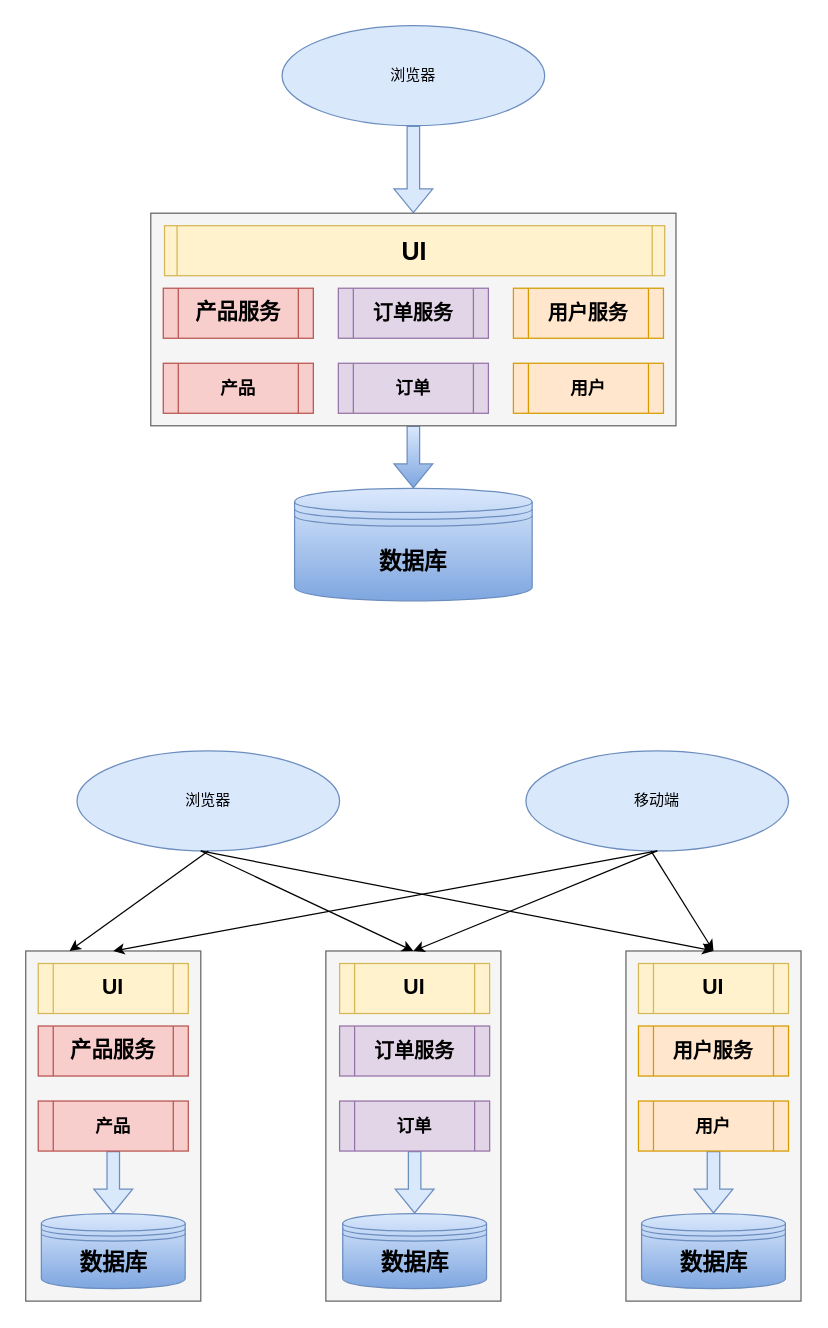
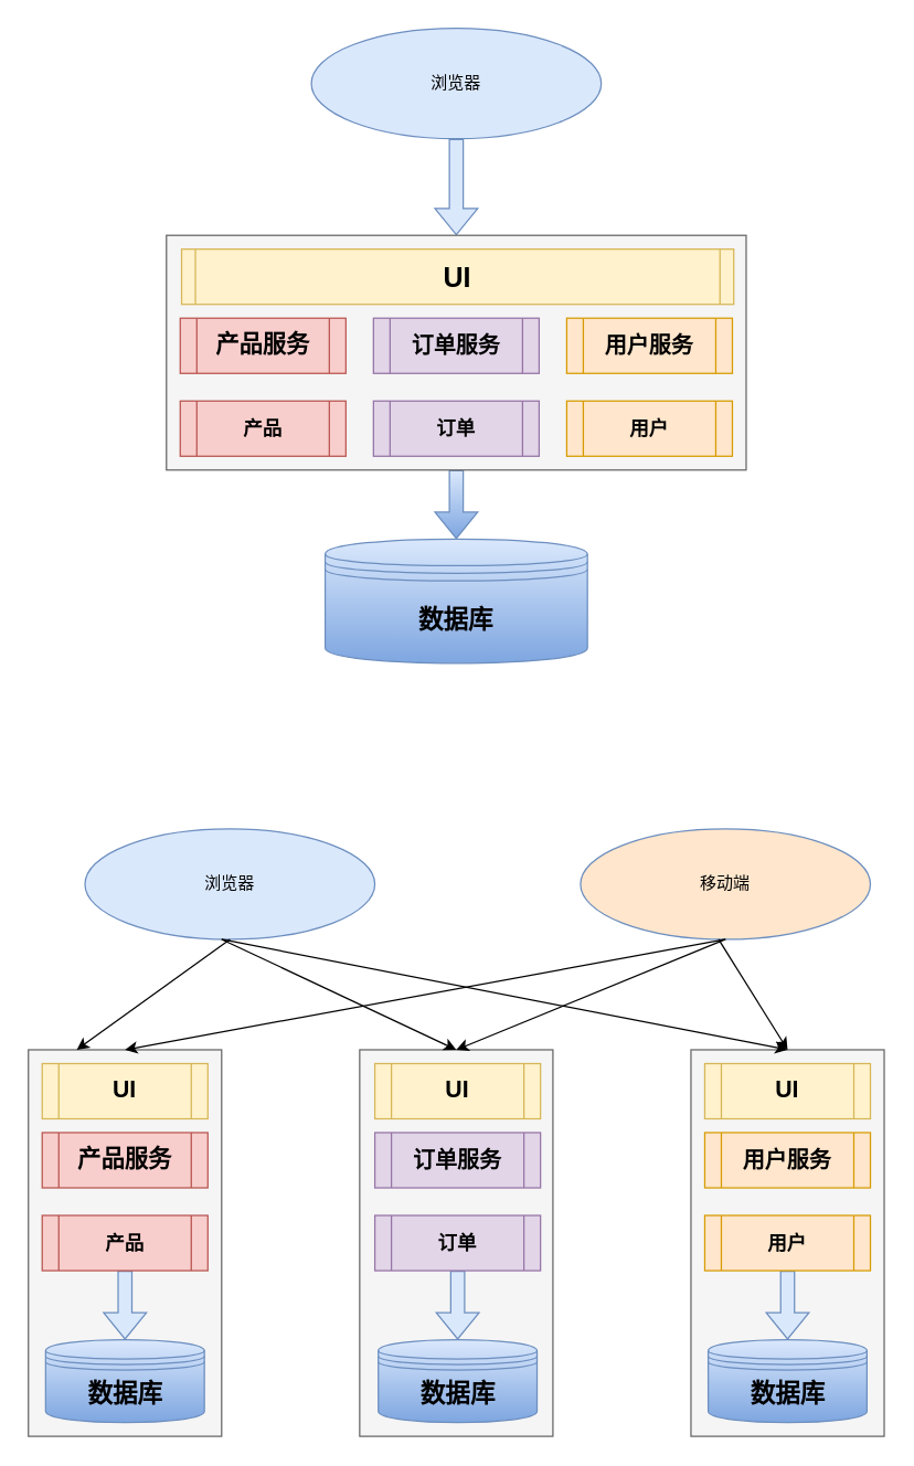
  <mxCell id="0" />
  <mxCell id="1" parent="0" />
  <mxCell id="2" style="edgeStyle=orthogonalEdgeStyle;rounded=0;orthogonalLoop=1;jettySize=auto;html=1;shape=flexArrow;fillColor=#dae8fc;strokeColor=#6c8ebf;" edge="1" parent="1" source="3" target="5"><mxGeometry relative="1" as="geometry" /></mxCell>
  <mxCell id="3" value="浏览器" style="ellipse;whiteSpace=wrap;html=1;fillColor=#dae8fc;strokeColor=#6c8ebf;" vertex="1" parent="1"><mxGeometry x="225" y="20" width="210" height="80" as="geometry" /></mxCell>
  <mxCell id="4" style="edgeStyle=orthogonalEdgeStyle;shape=flexArrow;rounded=0;orthogonalLoop=1;jettySize=auto;html=1;gradientColor=#7ea6e0;fillColor=#dae8fc;strokeColor=#6c8ebf;" edge="1" parent="1" source="5" target="13"><mxGeometry relative="1" as="geometry" /></mxCell>
  <mxCell id="5" value="" style="rounded=0;whiteSpace=wrap;html=1;fillColor=#f5f5f5;strokeColor=#666666;fontColor=#333333;" vertex="1" parent="1"><mxGeometry x="120" y="170" width="420" height="170" as="geometry" /></mxCell>
  <mxCell id="6" value="&lt;b&gt;&lt;font style=&quot;font-size: 20px&quot;&gt;UI&lt;/font&gt;&lt;/b&gt;" style="shape=process;whiteSpace=wrap;html=1;backgroundOutline=1;size=0.025;fillColor=#fff2cc;strokeColor=#d6b656;" vertex="1" parent="1"><mxGeometry x="131" y="180" width="400" height="40" as="geometry" /></mxCell>
  <mxCell id="7" value="&lt;b&gt;&lt;font style=&quot;font-size: 17px&quot;&gt;产品服务&lt;/font&gt;&lt;/b&gt;" style="shape=process;whiteSpace=wrap;html=1;backgroundOutline=1;fillColor=#f8cecc;strokeColor=#b85450;" vertex="1" parent="1"><mxGeometry x="130" y="230" width="120" height="40" as="geometry" /></mxCell>
  <mxCell id="8" value="&lt;b&gt;&lt;font style=&quot;font-size: 14px&quot;&gt;产品&lt;/font&gt;&lt;/b&gt;" style="shape=process;whiteSpace=wrap;html=1;backgroundOutline=1;fillColor=#f8cecc;strokeColor=#b85450;" vertex="1" parent="1"><mxGeometry x="130" y="290" width="120" height="40" as="geometry" /></mxCell>
  <mxCell id="9" value="&lt;b&gt;&lt;font style=&quot;font-size: 16px&quot;&gt;订单服务&lt;/font&gt;&lt;/b&gt;" style="shape=process;whiteSpace=wrap;html=1;backgroundOutline=1;fillColor=#e1d5e7;strokeColor=#9673a6;" vertex="1" parent="1"><mxGeometry x="270" y="230" width="120" height="40" as="geometry" /></mxCell>
  <mxCell id="10" value="&lt;b&gt;&lt;font style=&quot;font-size: 16px&quot;&gt;用户服务&lt;/font&gt;&lt;/b&gt;" style="shape=process;whiteSpace=wrap;html=1;backgroundOutline=1;fillColor=#ffe6cc;strokeColor=#d79b00;" vertex="1" parent="1"><mxGeometry x="410" y="230" width="120" height="40" as="geometry" /></mxCell>
  <mxCell id="11" value="&lt;b&gt;&lt;font style=&quot;font-size: 14px&quot;&gt;订单&lt;/font&gt;&lt;/b&gt;" style="shape=process;whiteSpace=wrap;html=1;backgroundOutline=1;fillColor=#e1d5e7;strokeColor=#9673a6;" vertex="1" parent="1"><mxGeometry x="270" y="290" width="120" height="40" as="geometry" /></mxCell>
  <mxCell id="12" value="&lt;b&gt;&lt;font style=&quot;font-size: 14px&quot;&gt;用户&lt;/font&gt;&lt;/b&gt;" style="shape=process;whiteSpace=wrap;html=1;backgroundOutline=1;fillColor=#ffe6cc;strokeColor=#d79b00;" vertex="1" parent="1"><mxGeometry x="410" y="290" width="120" height="40" as="geometry" /></mxCell>
  <mxCell id="13" value="&lt;b&gt;&lt;font style=&quot;font-size: 18px&quot;&gt;数据库&lt;/font&gt;&lt;/b&gt;" style="shape=datastore;whiteSpace=wrap;html=1;gradientColor=#7ea6e0;fillColor=#dae8fc;strokeColor=#6c8ebf;" vertex="1" parent="1"><mxGeometry x="235" y="390" width="190" height="90" as="geometry" /></mxCell>
  <mxCell id="14" value="浏览器" style="ellipse;whiteSpace=wrap;html=1;fillColor=#dae8fc;strokeColor=#6c8ebf;" vertex="1" parent="1"><mxGeometry x="61" y="600" width="210" height="80" as="geometry" /></mxCell>
  <mxCell id="15" value="" style="rounded=0;whiteSpace=wrap;html=1;fillColor=#f5f5f5;strokeColor=#666666;fontColor=#333333;" vertex="1" parent="1"><mxGeometry x="20" y="760" width="140" height="280" as="geometry" /></mxCell>
  <mxCell id="16" value="&lt;b&gt;&lt;font style=&quot;font-size: 17px&quot;&gt;产品服务&lt;/font&gt;&lt;/b&gt;" style="shape=process;whiteSpace=wrap;html=1;backgroundOutline=1;fillColor=#f8cecc;strokeColor=#b85450;" vertex="1" parent="1"><mxGeometry x="30" y="820" width="120" height="40" as="geometry" /></mxCell>
  <mxCell id="17" style="edgeStyle=orthogonalEdgeStyle;rounded=0;orthogonalLoop=1;jettySize=auto;html=1;shape=flexArrow;fillColor=#dae8fc;strokeColor=#6c8ebf;" edge="1" parent="1" source="18" target="19"><mxGeometry relative="1" as="geometry" /></mxCell>
  <mxCell id="18" value="&lt;b&gt;&lt;font style=&quot;font-size: 14px&quot;&gt;产品&lt;/font&gt;&lt;/b&gt;" style="shape=process;whiteSpace=wrap;html=1;backgroundOutline=1;fillColor=#f8cecc;strokeColor=#b85450;" vertex="1" parent="1"><mxGeometry x="30" y="880" width="120" height="40" as="geometry" /></mxCell>
  <mxCell id="19" value="&lt;b&gt;&lt;font style=&quot;font-size: 18px&quot;&gt;数据库&lt;/font&gt;&lt;/b&gt;" style="shape=datastore;whiteSpace=wrap;html=1;gradientColor=#7ea6e0;fillColor=#dae8fc;strokeColor=#6c8ebf;" vertex="1" parent="1"><mxGeometry x="32.5" y="970" width="115" height="60" as="geometry" /></mxCell>
- <mxCell id="20" value="移动端" style="ellipse;whiteSpace=wrap;html=1;fillColor=#dae8fc;strokeColor=#6c8ebf;" vertex="1" parent="1"><mxGeometry x="420" y="600" width="210" height="80" as="geometry" /></mxCell>
+ <mxCell id="20" value="移动端" style="ellipse;whiteSpace=wrap;html=1;fillColor=#ffe6cc;strokeColor=#6c8ebf;" vertex="1" parent="1"><mxGeometry x="420" y="600" width="210" height="80" as="geometry" /></mxCell>
  <mxCell id="21" value="" style="rounded=0;whiteSpace=wrap;html=1;fillColor=#f5f5f5;strokeColor=#666666;fontColor=#333333;" vertex="1" parent="1"><mxGeometry x="260" y="760" width="140" height="280" as="geometry" /></mxCell>
  <mxCell id="22" value="&lt;b&gt;&lt;font style=&quot;font-size: 16px&quot;&gt;订单服务&lt;/font&gt;&lt;/b&gt;" style="shape=process;whiteSpace=wrap;html=1;backgroundOutline=1;fillColor=#e1d5e7;strokeColor=#9673a6;" vertex="1" parent="1"><mxGeometry x="271" y="820" width="120" height="40" as="geometry" /></mxCell>
  <mxCell id="23" value="" style="edgeStyle=orthogonalEdgeStyle;rounded=0;orthogonalLoop=1;jettySize=auto;html=1;shape=flexArrow;fillColor=#dae8fc;strokeColor=#6c8ebf;" edge="1" parent="1" source="24" target="32"><mxGeometry relative="1" as="geometry" /></mxCell>
  <mxCell id="24" value="&lt;b&gt;&lt;font style=&quot;font-size: 14px&quot;&gt;订单&lt;/font&gt;&lt;/b&gt;" style="shape=process;whiteSpace=wrap;html=1;backgroundOutline=1;fillColor=#e1d5e7;strokeColor=#9673a6;" vertex="1" parent="1"><mxGeometry x="271" y="880" width="120" height="40" as="geometry" /></mxCell>
  <mxCell id="25" value="" style="rounded=0;whiteSpace=wrap;html=1;fillColor=#f5f5f5;strokeColor=#666666;fontColor=#333333;" vertex="1" parent="1"><mxGeometry x="500" y="760" width="140" height="280" as="geometry" /></mxCell>
  <mxCell id="26" value="&lt;b&gt;&lt;font style=&quot;font-size: 16px&quot;&gt;用户服务&lt;/font&gt;&lt;/b&gt;" style="shape=process;whiteSpace=wrap;html=1;backgroundOutline=1;fillColor=#ffe6cc;strokeColor=#d79b00;" vertex="1" parent="1"><mxGeometry x="510" y="820" width="120" height="40" as="geometry" /></mxCell>
  <mxCell id="27" value="" style="edgeStyle=orthogonalEdgeStyle;rounded=0;orthogonalLoop=1;jettySize=auto;html=1;shape=flexArrow;fillColor=#dae8fc;strokeColor=#6c8ebf;" edge="1" parent="1" source="28" target="33"><mxGeometry relative="1" as="geometry" /></mxCell>
  <mxCell id="28" value="&lt;b&gt;&lt;font style=&quot;font-size: 14px&quot;&gt;用户&lt;/font&gt;&lt;/b&gt;" style="shape=process;whiteSpace=wrap;html=1;backgroundOutline=1;fillColor=#ffe6cc;strokeColor=#d79b00;" vertex="1" parent="1"><mxGeometry x="510" y="880" width="120" height="40" as="geometry" /></mxCell>
  <mxCell id="29" value="&lt;b&gt;&lt;font style=&quot;font-size: 17px&quot;&gt;UI&lt;/font&gt;&lt;/b&gt;" style="shape=process;whiteSpace=wrap;html=1;backgroundOutline=1;fillColor=#fff2cc;strokeColor=#d6b656;" vertex="1" parent="1"><mxGeometry x="30" y="770" width="120" height="40" as="geometry" /></mxCell>
  <mxCell id="30" value="&lt;b&gt;&lt;font style=&quot;font-size: 17px&quot;&gt;UI&lt;/font&gt;&lt;/b&gt;" style="shape=process;whiteSpace=wrap;html=1;backgroundOutline=1;fillColor=#fff2cc;strokeColor=#d6b656;" vertex="1" parent="1"><mxGeometry x="271" y="770" width="120" height="40" as="geometry" /></mxCell>
  <mxCell id="31" value="&lt;b&gt;&lt;font style=&quot;font-size: 17px&quot;&gt;UI&lt;/font&gt;&lt;/b&gt;" style="shape=process;whiteSpace=wrap;html=1;backgroundOutline=1;fillColor=#fff2cc;strokeColor=#d6b656;" vertex="1" parent="1"><mxGeometry x="510" y="770" width="120" height="40" as="geometry" /></mxCell>
  <mxCell id="32" value="&lt;b&gt;&lt;font style=&quot;font-size: 18px&quot;&gt;数据库&lt;/font&gt;&lt;/b&gt;" style="shape=datastore;whiteSpace=wrap;html=1;gradientColor=#7ea6e0;fillColor=#dae8fc;strokeColor=#6c8ebf;" vertex="1" parent="1"><mxGeometry x="273.5" y="970" width="115" height="60" as="geometry" /></mxCell>
  <mxCell id="33" value="&lt;b&gt;&lt;font style=&quot;font-size: 18px&quot;&gt;数据库&lt;/font&gt;&lt;/b&gt;" style="shape=datastore;whiteSpace=wrap;html=1;gradientColor=#7ea6e0;fillColor=#dae8fc;strokeColor=#6c8ebf;" vertex="1" parent="1"><mxGeometry x="512.5" y="970" width="115" height="60" as="geometry" /></mxCell>
  <mxCell id="34" value="" style="endArrow=classic;html=1;exitX=0.5;exitY=1;exitDx=0;exitDy=0;entryX=0.25;entryY=0;entryDx=0;entryDy=0;" edge="1" parent="1" source="14" target="15"><mxGeometry width="50" height="50" relative="1" as="geometry"><mxPoint y="750" as="sourcePoint" x="-20" /><mxPoint x="30" y="700" as="targetPoint" /></mxGeometry></mxCell>
  <mxCell id="35" value="" style="endArrow=classic;html=1;entryX=0.5;entryY=0;entryDx=0;entryDy=0;" edge="1" parent="1" target="21"><mxGeometry width="50" height="50" relative="1" as="geometry"><mxPoint x="160" y="680" as="sourcePoint" /><mxPoint x="350" y="680" as="targetPoint" /></mxGeometry></mxCell>
  <mxCell id="36" value="" style="endArrow=classic;html=1;entryX=0.5;entryY=0;entryDx=0;entryDy=0;" edge="1" parent="1" target="25"><mxGeometry width="50" height="50" relative="1" as="geometry"><mxPoint x="160" y="680" as="sourcePoint" /><mxPoint x="400" y="680" as="targetPoint" /></mxGeometry></mxCell>
  <mxCell id="37" value="" style="endArrow=classic;html=1;exitX=0.5;exitY=1;exitDx=0;exitDy=0;entryX=0.5;entryY=0;entryDx=0;entryDy=0;" edge="1" parent="1" source="20" target="15"><mxGeometry width="50" height="50" relative="1" as="geometry"><mxPoint x="350" y="710" as="sourcePoint" /><mxPoint x="400" y="660" as="targetPoint" /></mxGeometry></mxCell>
  <mxCell id="38" value="" style="endArrow=classic;html=1;exitX=0.5;exitY=1;exitDx=0;exitDy=0;entryX=0.5;entryY=0;entryDx=0;entryDy=0;" edge="1" parent="1" source="20" target="21"><mxGeometry width="50" height="50" relative="1" as="geometry"><mxPoint x="660" y="720" as="sourcePoint" /><mxPoint x="710" y="670" as="targetPoint" /></mxGeometry></mxCell>
  <mxCell id="39" value="" style="endArrow=classic;html=1;entryX=0.5;entryY=0;entryDx=0;entryDy=0;" edge="1" parent="1" target="25"><mxGeometry width="50" height="50" relative="1" as="geometry"><mxPoint x="520" y="680" as="sourcePoint" /><mxPoint x="750" y="660" as="targetPoint" /></mxGeometry></mxCell>
